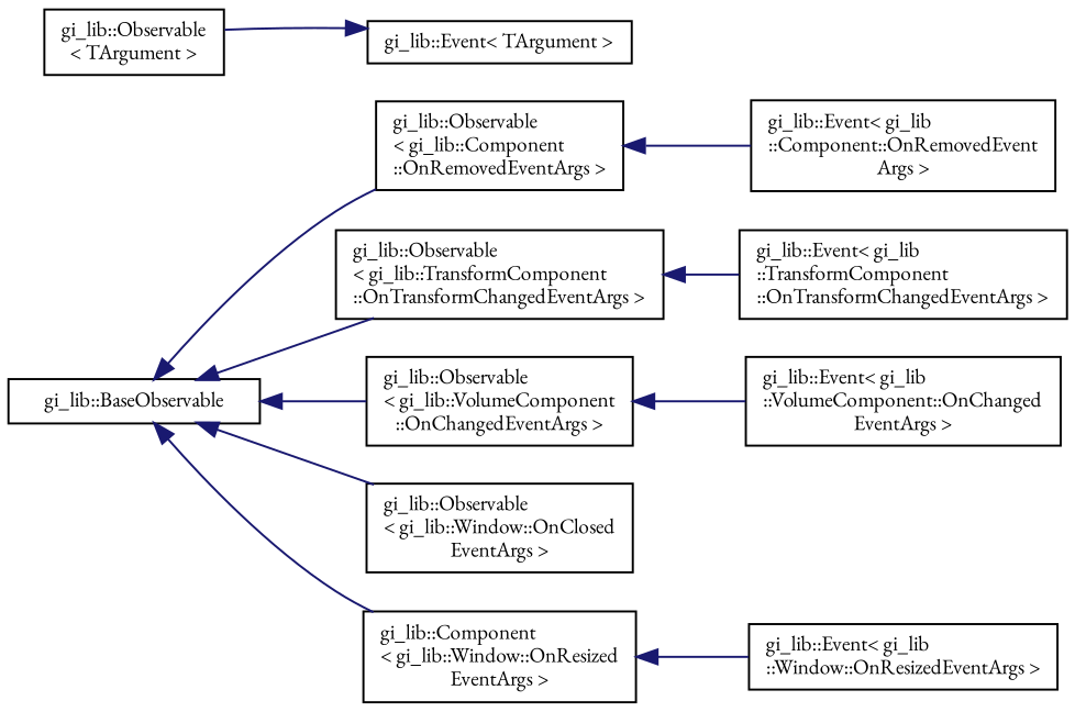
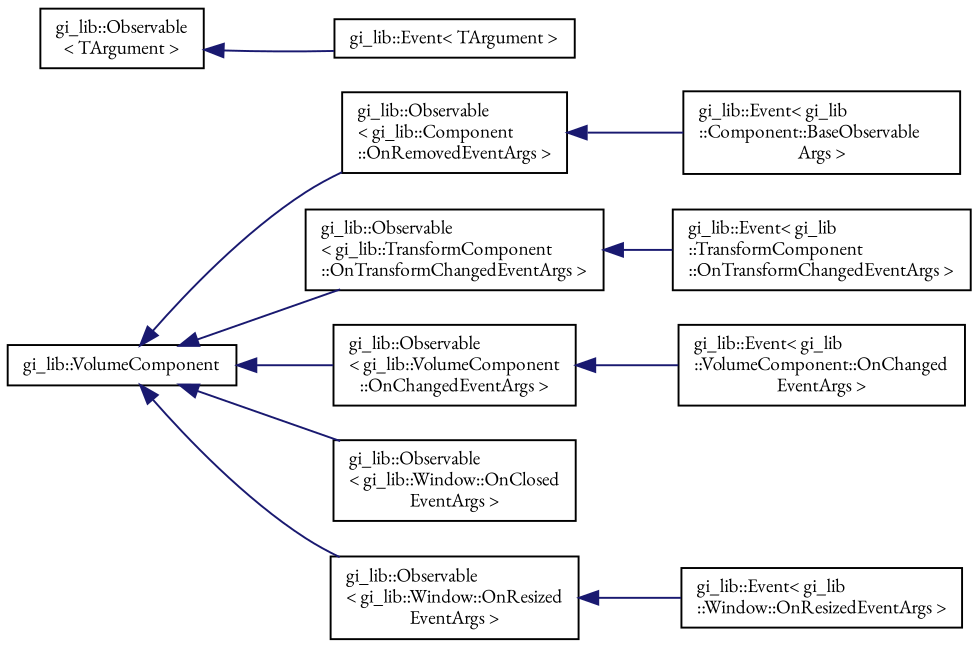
  digraph {
    fontname="EB Garamond"
    rankdir=LR
    node [color=black fillcolor=white fontname="EB Garamond" fontsize=10 shape=record style=filled]
    edge [color=midnightblue dir=back fontname="EB Garamond" fontsize=10 labelfontname=Helvetica labelfontsize=10 style=solid]
-   n1 [height=0.2 label="gi_lib::BaseObservable" width=0.4]
+   n1 [height=0.2 label="gi_lib::VolumeComponent" width=0.4]
    n2 [height=0.2 label="gi_lib::Observable\l\< gi_lib::Component\l::OnRemovedEventArgs \>" width=0.4]
    n3 [height=0.2 label="gi_lib::Observable\l\< gi_lib::TransformComponent\l::OnTransformChangedEventArgs \>" width=0.4]
    n4 [height=0.2 label="gi_lib::Observable\l\< gi_lib::VolumeComponent\l::OnChangedEventArgs \>" width=0.4]
    n5 [height=0.2 label="gi_lib::Observable\l\< gi_lib::Window::OnClosed\lEventArgs \>" width=0.4]
-   n6 [height=0.2 label="gi_lib::Component\l\< gi_lib::Window::OnResized\lEventArgs \>" width=0.4]
+   n6 [height=0.2 label="gi_lib::Observable\l\< gi_lib::Window::OnResized\lEventArgs \>" width=0.4]
    n7 [height=0.2 label="gi_lib::Observable\l\< TArgument \>" width=0.4]
    n8 [height=0.2 label="gi_lib::Event\< TArgument \>" width=0.4]
-   n9 [height=0.2 label="gi_lib::Event\< gi_lib\l::Component::OnRemovedEvent\lArgs \>" width=0.4]
+   n9 [height=0.2 label="gi_lib::Event\< gi_lib\l::Component::BaseObservable\lArgs \>" width=0.4]
    n10 [height=0.2 label="gi_lib::Event\< gi_lib\l::TransformComponent\l::OnTransformChangedEventArgs \>" width=0.4]
    n11 [height=0.2 label="gi_lib::Event\< gi_lib\l::VolumeComponent::OnChanged\lEventArgs \>" width=0.4]
    n12 [height=0.2 label="gi_lib::Event\< gi_lib\l::Window::OnResizedEventArgs \>" width=0.4]
    n1 -> n2
    n1 -> n3
    n1 -> n4
    n1 -> n5
    n1 -> n6
    n2 -> n9
    n3 -> n10
    n4 -> n11
    n6 -> n12
-   n8 -> n7
+   n7 -> n8
  }
